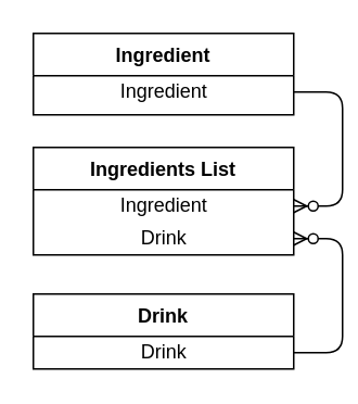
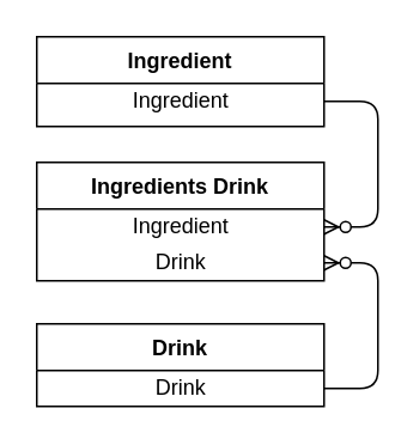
  <mxCell id="0" />
  <mxCell id="1" parent="0" />
  <mxCell id="2" value="" style="edgeStyle=entityRelationEdgeStyle;fontSize=12;html=1;endArrow=ERzeroToMany;endFill=1;" edge="1" parent="1" source="10" target="7"><mxGeometry width="100" height="100" relative="1" as="geometry"><mxPoint x="70" y="210" as="sourcePoint" /><mxPoint x="170" y="110" as="targetPoint" /></mxGeometry></mxCell>
  <mxCell id="3" value="" style="edgeStyle=entityRelationEdgeStyle;fontSize=12;html=1;endArrow=ERzeroToMany;endFill=1;" edge="1" parent="1" source="5" target="8"><mxGeometry width="100" height="100" relative="1" as="geometry"><mxPoint x="70" y="210" as="sourcePoint" /><mxPoint x="140" y="180" as="targetPoint" /></mxGeometry></mxCell>
  <mxCell id="4" value="Drink" style="swimlane;fontStyle=1;childLayout=stackLayout;horizontal=1;startSize=26;horizontalStack=0;resizeParent=1;resizeLast=0;collapsible=1;marginBottom=0;rounded=0;shadow=0;strokeWidth=1;" parent="1" vertex="1"><mxGeometry x="20" y="180" width="160" height="46" as="geometry"><mxRectangle x="260" y="270" width="160" height="26" as="alternateBounds" /></mxGeometry></mxCell>
  <mxCell id="5" value="Drink" style="text;html=1;align=center;verticalAlign=middle;resizable=0;points=[];autosize=1;" vertex="1" parent="4"><mxGeometry y="26" width="160" height="20" as="geometry" /></mxCell>
- <mxCell id="6" value="Ingredients List" style="swimlane;fontStyle=1;childLayout=stackLayout;horizontal=1;startSize=26;horizontalStack=0;resizeParent=1;resizeLast=0;collapsible=1;marginBottom=0;rounded=0;shadow=0;strokeWidth=1;" parent="1" vertex="1"><mxGeometry x="20" y="90" width="160" height="66" as="geometry"><mxRectangle x="260" y="80" width="160" height="26" as="alternateBounds" /></mxGeometry></mxCell>
+ <mxCell id="6" value="Ingredients Drink" style="swimlane;fontStyle=1;childLayout=stackLayout;horizontal=1;startSize=26;horizontalStack=0;resizeParent=1;resizeLast=0;collapsible=1;marginBottom=0;rounded=0;shadow=0;strokeWidth=1;" parent="1" vertex="1"><mxGeometry x="20" y="90" width="160" height="66" as="geometry"><mxRectangle x="260" y="80" width="160" height="26" as="alternateBounds" /></mxGeometry></mxCell>
  <mxCell id="7" value="Ingredient" style="text;html=1;align=center;verticalAlign=middle;resizable=0;points=[];autosize=1;" vertex="1" parent="6"><mxGeometry y="26" width="160" height="20" as="geometry" /></mxCell>
  <mxCell id="8" value="Drink" style="text;html=1;align=center;verticalAlign=middle;resizable=0;points=[];autosize=1;" vertex="1" parent="6"><mxGeometry y="46" width="160" height="20" as="geometry" /></mxCell>
  <mxCell id="9" value="Ingredient" style="swimlane;fontStyle=1;childLayout=stackLayout;horizontal=1;startSize=26;horizontalStack=0;resizeParent=1;resizeLast=0;collapsible=1;marginBottom=0;rounded=0;shadow=0;strokeWidth=1;" parent="1" vertex="1"><mxGeometry x="20" y="20" width="160" height="50" as="geometry"><mxRectangle x="20" y="80" width="160" height="26" as="alternateBounds" /></mxGeometry></mxCell>
  <mxCell id="10" value="Ingredient" style="text;html=1;align=center;verticalAlign=middle;resizable=0;points=[];autosize=1;" vertex="1" parent="9"><mxGeometry y="26" width="160" height="20" as="geometry" /></mxCell>
